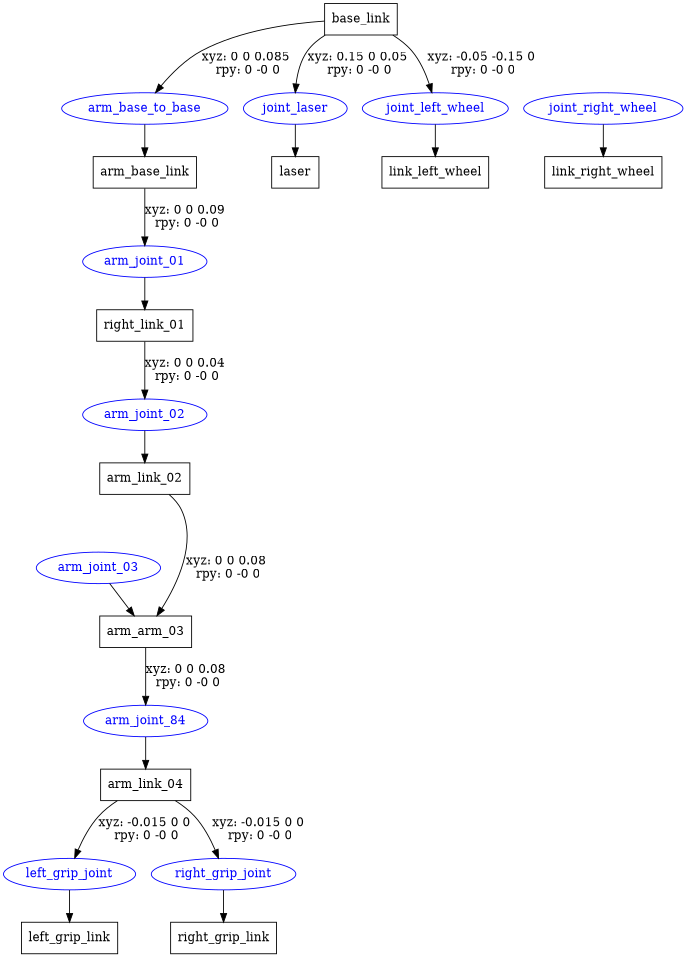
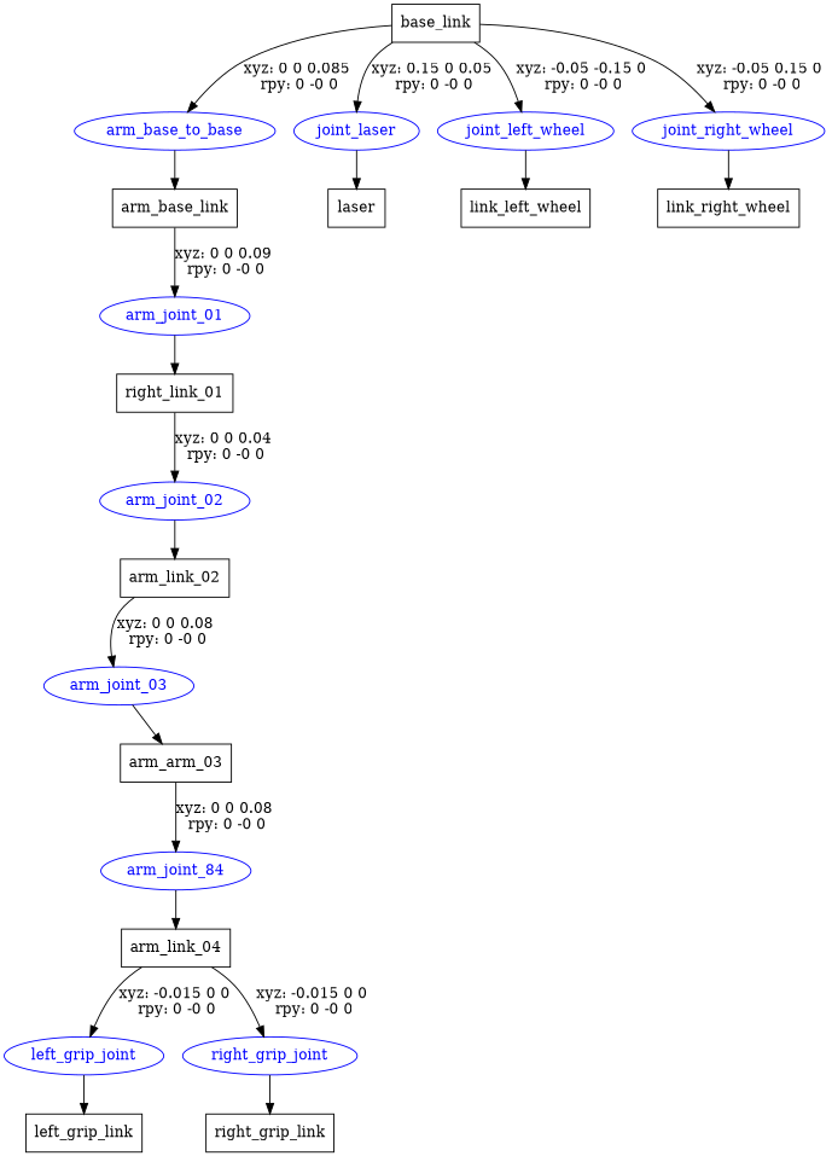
  digraph {
    node [shape=box]
    n1 [label=base_link]
    arm_base_to_base [color=blue fontcolor=blue shape=ellipse]
    joint_laser [color=blue fontcolor=blue shape=ellipse]
    joint_left_wheel [color=blue fontcolor=blue shape=ellipse]
    joint_right_wheel [color=blue fontcolor=blue shape=ellipse]
    n6 [label=arm_base_link]
    n7 [label=laser]
    n8 [label=link_left_wheel]
    n9 [label=link_right_wheel]
    arm_joint_01 [color=blue fontcolor=blue shape=ellipse]
    n11 [label=right_link_01]
    arm_joint_02 [color=blue fontcolor=blue shape=ellipse]
    n13 [label=arm_link_02]
    arm_joint_03 [color=blue fontcolor=blue shape=ellipse]
    n15 [label=arm_arm_03]
    n16 [color=blue fontcolor=blue label=arm_joint_84 shape=ellipse]
    n17 [label=arm_link_04]
    left_grip_joint [color=blue fontcolor=blue shape=ellipse]
    right_grip_joint [color=blue fontcolor=blue shape=ellipse]
    n20 [label=left_grip_link]
    n21 [label=right_grip_link]
    n1 -> arm_base_to_base [label="xyz: 0 0 0.085 \nrpy: 0 -0 0"]
    n1 -> joint_laser [label="xyz: 0.15 0 0.05 \nrpy: 0 -0 0"]
    n1 -> joint_left_wheel [label="xyz: -0.05 -0.15 0 \nrpy: 0 -0 0"]
+   n1 -> joint_right_wheel [label="xyz: -0.05 0.15 0 \nrpy: 0 -0 0"]
    arm_base_to_base -> n6
    joint_laser -> n7
    joint_left_wheel -> n8
    joint_right_wheel -> n9
    n6 -> arm_joint_01 [label="xyz: 0 0 0.09 \nrpy: 0 -0 0"]
    arm_joint_01 -> n11
    n11 -> arm_joint_02 [label="xyz: 0 0 0.04 \nrpy: 0 -0 0"]
    arm_joint_02 -> n13
-   n13 -> n15 [label="xyz: 0 0 0.08 \nrpy: 0 -0 0"]
+   n13 -> arm_joint_03 [label="xyz: 0 0 0.08 \nrpy: 0 -0 0"]
    arm_joint_03 -> n15
    n15 -> n16 [label="xyz: 0 0 0.08 \nrpy: 0 -0 0"]
    n16 -> n17
    n17 -> left_grip_joint [label="xyz: -0.015 0 0 \nrpy: 0 -0 0"]
    n17 -> right_grip_joint [label="xyz: -0.015 0 0 \nrpy: 0 -0 0"]
    left_grip_joint -> n20
    right_grip_joint -> n21
  }
